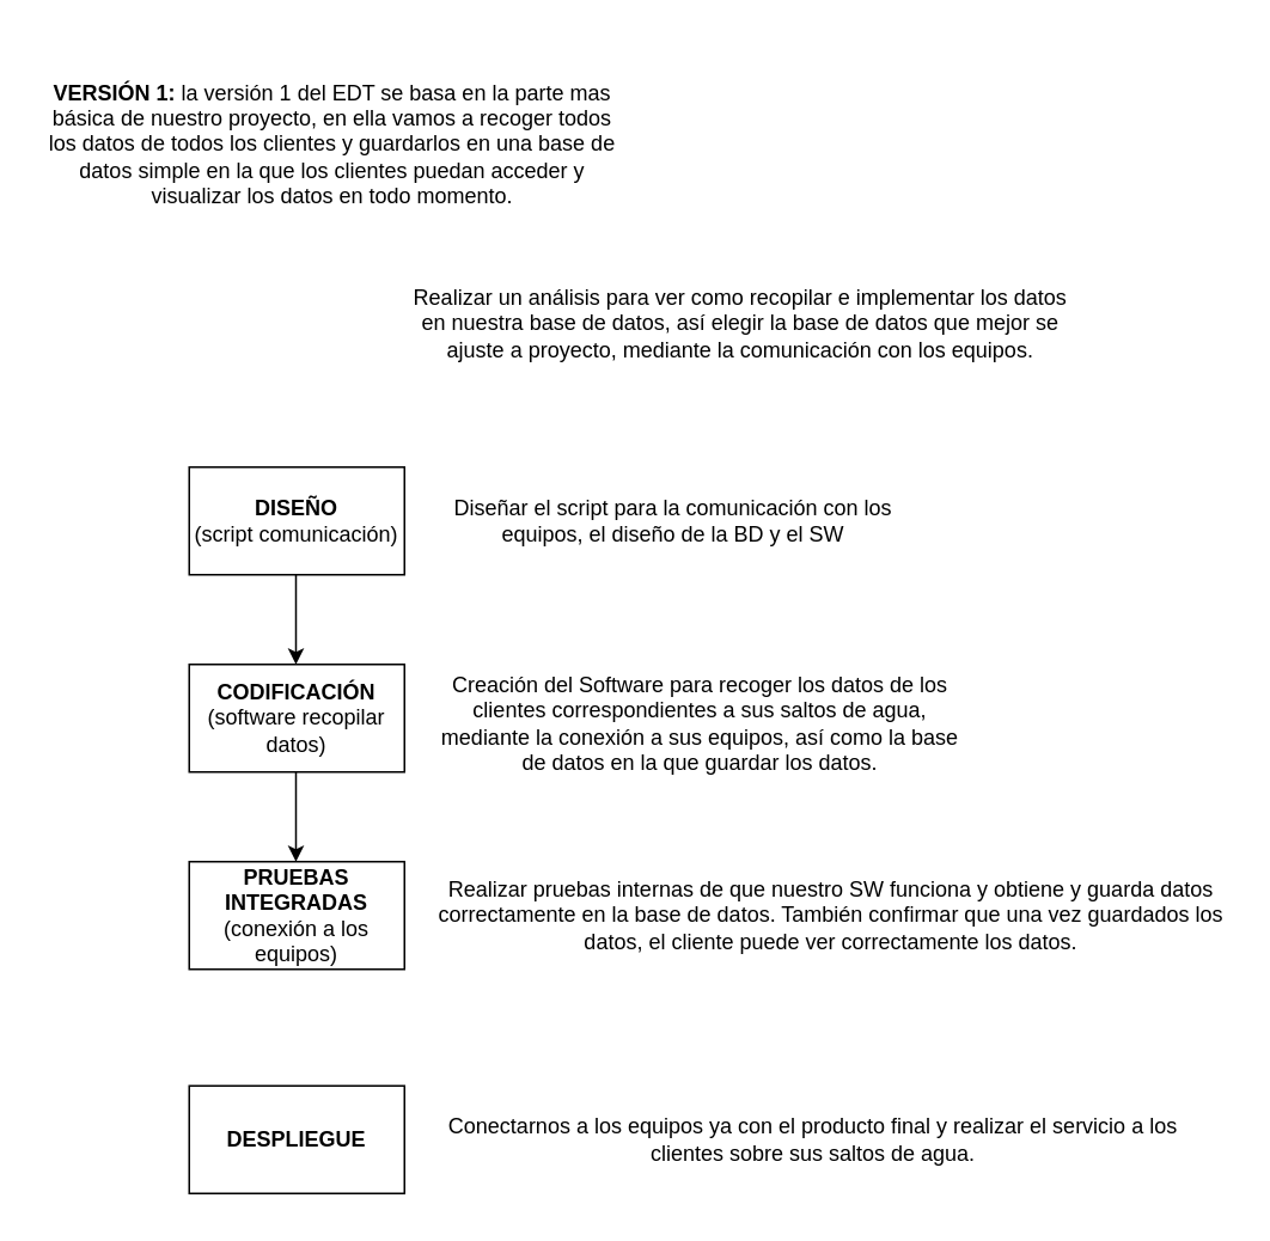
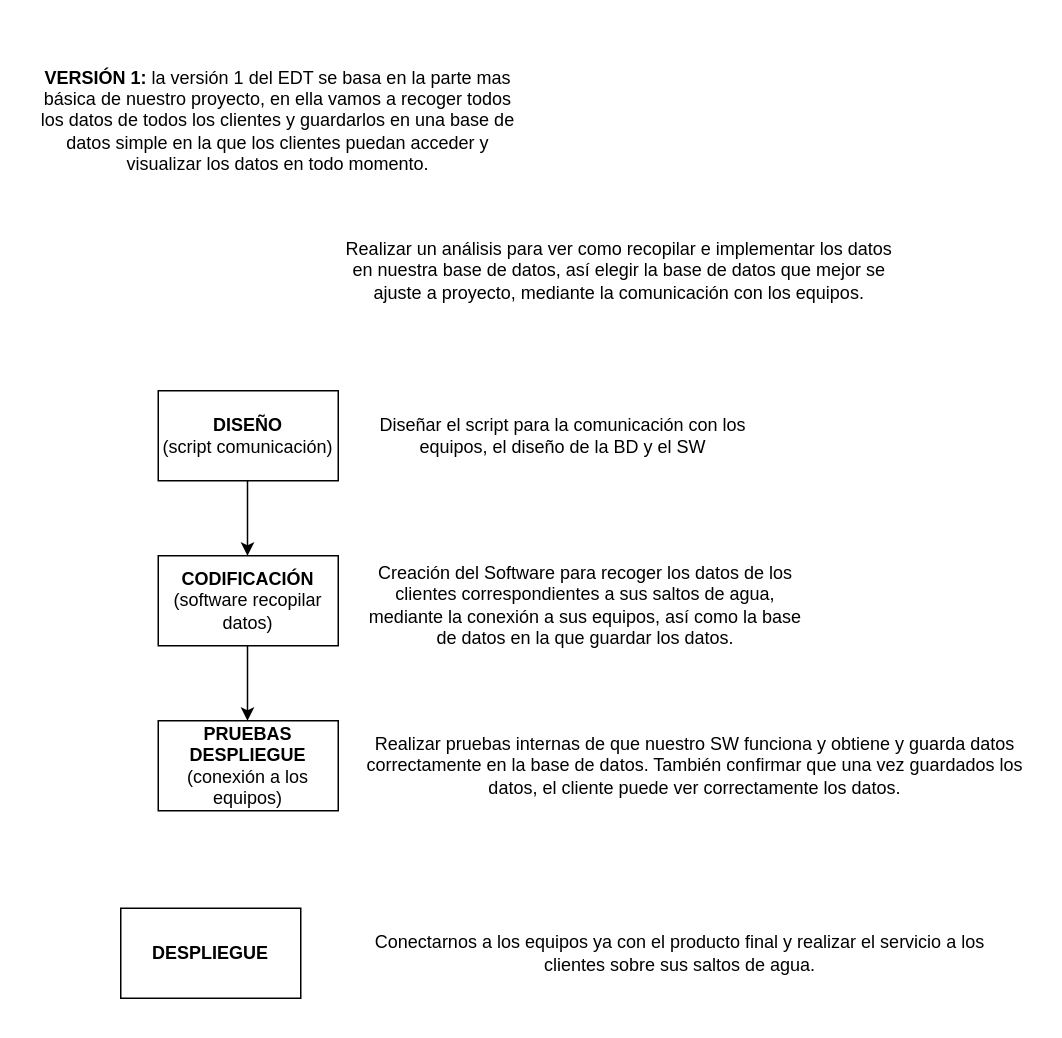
  <mxCell id="0" />
  <mxCell id="1" parent="0" />
  <mxCell id="2" value="&lt;b&gt;VERSIÓN 1:&lt;/b&gt; la versión 1 del EDT se basa en la parte mas básica de nuestro proyecto, en ella vamos a recoger todos los datos de todos los clientes y guardarlos en una base de datos simple en la que los clientes puedan acceder y visualizar los datos en todo momento." style="text;html=1;strokeColor=none;fillColor=none;align=center;verticalAlign=middle;whiteSpace=wrap;rounded=0;" vertex="1" parent="1"><mxGeometry x="20" width="330" height="120" as="geometry" y="20" /></mxCell>
  <mxCell id="3" value="&lt;b&gt;DISEÑO&lt;/b&gt;&lt;br&gt;(script comunicación)" style="rounded=0;whiteSpace=wrap;html=1;" vertex="1" parent="1"><mxGeometry x="105" y="260" width="120" height="60" as="geometry" /></mxCell>
  <mxCell id="4" value="&lt;b&gt;CODIFICACIÓN&lt;/b&gt;&lt;br&gt;(software recopilar datos)" style="rounded=0;whiteSpace=wrap;html=1;" vertex="1" parent="1"><mxGeometry x="105" y="370" width="120" height="60" as="geometry" /></mxCell>
- <mxCell id="5" value="&lt;b&gt;PRUEBAS INTEGRADAS&lt;br&gt;&lt;/b&gt;(conexión a los equipos)" style="rounded=0;whiteSpace=wrap;html=1;" vertex="1" parent="1"><mxGeometry x="105" y="480" width="120" height="60" as="geometry" /></mxCell>
+ <mxCell id="5" value="&lt;b&gt;PRUEBAS DESPLIEGUE&lt;br&gt;&lt;/b&gt;(conexión a los equipos)" style="rounded=0;whiteSpace=wrap;html=1;" vertex="1" parent="1"><mxGeometry x="105" y="480" width="120" height="60" as="geometry" /></mxCell>
  <mxCell id="6" value="" style="endArrow=classic;html=1;rounded=0;exitX=0.5;exitY=1;exitDx=0;exitDy=0;entryX=0.5;entryY=0;entryDx=0;entryDy=0;" edge="1" parent="1"><mxGeometry width="50" height="50" relative="1" as="geometry"><mxPoint x="164.5" y="320" as="sourcePoint" /><mxPoint x="164.5" y="370" as="targetPoint" /></mxGeometry></mxCell>
  <mxCell id="7" value="" style="endArrow=classic;html=1;rounded=0;exitX=0.5;exitY=1;exitDx=0;exitDy=0;entryX=0.5;entryY=0;entryDx=0;entryDy=0;" edge="1" parent="1"><mxGeometry width="50" height="50" relative="1" as="geometry"><mxPoint x="164.5" y="430" as="sourcePoint" /><mxPoint x="164.5" y="480" as="targetPoint" /></mxGeometry></mxCell>
  <mxCell id="8" value="Creación del Software para recoger los datos de los clientes correspondientes a sus saltos de agua, mediante la conexión a sus equipos, así como la base de datos en la que guardar los datos." style="text;html=1;strokeColor=none;fillColor=none;align=center;verticalAlign=middle;whiteSpace=wrap;rounded=0;" vertex="1" parent="1"><mxGeometry x="240" y="375" width="300" height="55" as="geometry" /></mxCell>
  <mxCell id="9" value="Realizar un análisis para ver como recopilar e implementar los datos en nuestra base de datos, así elegir la base de datos que mejor se ajuste a proyecto, mediante la comunicación con los equipos." style="text;html=1;strokeColor=none;fillColor=none;align=center;verticalAlign=middle;whiteSpace=wrap;rounded=0;" vertex="1" parent="1"><mxGeometry x="225" y="157.5" width="375" height="45" as="geometry" /></mxCell>
  <mxCell id="10" value="Diseñar el script para la comunicación con los equipos, el diseño de la BD y el SW" style="text;html=1;strokeColor=none;fillColor=none;align=center;verticalAlign=middle;whiteSpace=wrap;rounded=0;" vertex="1" parent="1"><mxGeometry x="240" y="275" width="270" height="30" as="geometry" /></mxCell>
  <mxCell id="11" value="Conectarnos a los equipos ya con el producto final y realizar el servicio a los clientes sobre sus saltos de agua." style="text;html=1;strokeColor=none;fillColor=none;align=center;verticalAlign=middle;whiteSpace=wrap;rounded=0;" vertex="1" parent="1"><mxGeometry x="230" y="600" width="446" height="70" as="geometry" /></mxCell>
- <mxCell id="12" value="&lt;b&gt;DESPLIEGUE&lt;/b&gt;" style="rounded=0;whiteSpace=wrap;html=1;" vertex="1" parent="1"><mxGeometry x="105" y="605" width="120" height="60" as="geometry" /></mxCell>
+ <mxCell id="12" value="&lt;b&gt;DESPLIEGUE&lt;/b&gt;" style="rounded=0;whiteSpace=wrap;html=1;" vertex="1" parent="1"><mxGeometry x="80" y="605" width="120" height="60" as="geometry" /></mxCell>
  <mxCell id="13" value="Realizar pruebas internas de que nuestro SW funciona y obtiene y guarda datos correctamente en la base de datos. También confirmar que una vez guardados los datos, el cliente puede ver correctamente los datos." style="text;html=1;strokeColor=none;fillColor=none;align=center;verticalAlign=middle;whiteSpace=wrap;rounded=0;" vertex="1" parent="1"><mxGeometry x="240" y="482.5" width="446" height="55" as="geometry" /></mxCell>
